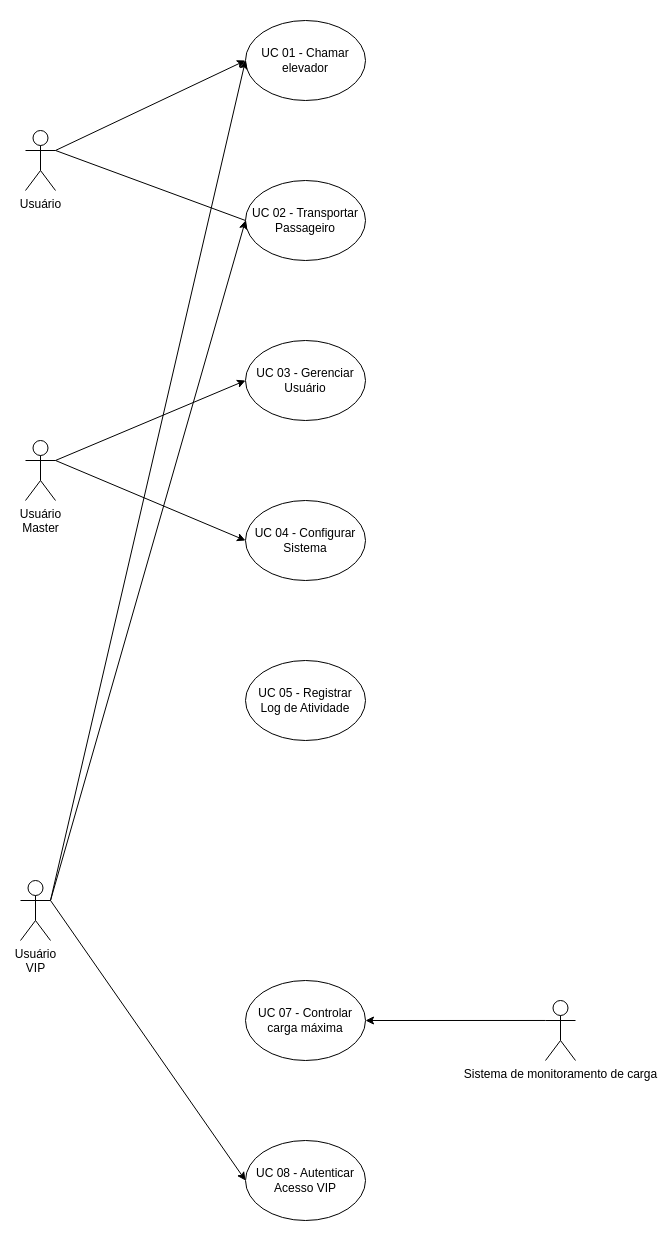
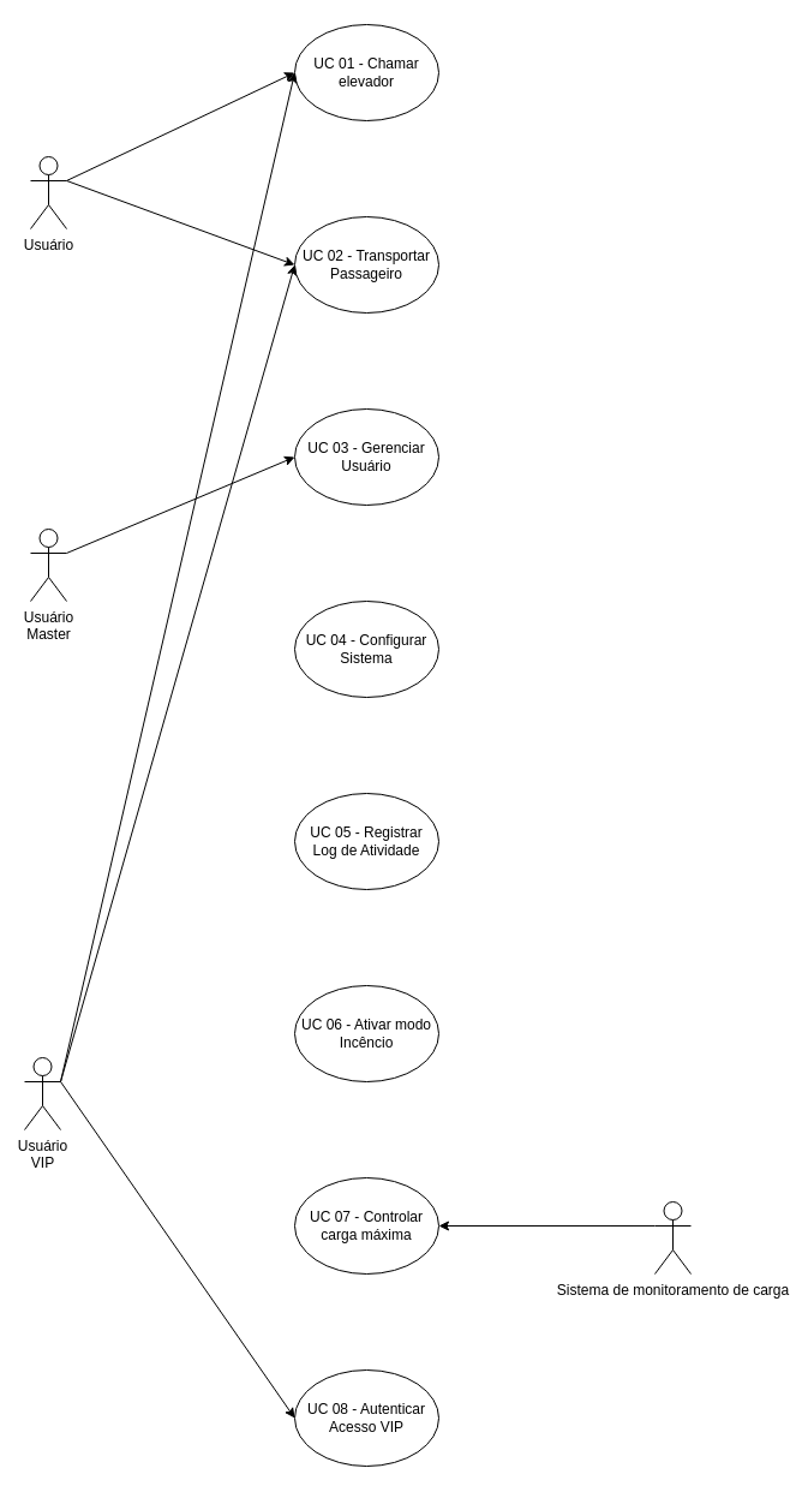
  <mxCell id="0" />
  <mxCell id="1" parent="0" />
  <mxCell id="2" value="UC 03 - Gerenciar Usuário" style="ellipse;whiteSpace=wrap;html=1;" vertex="1" parent="1"><mxGeometry x="245" y="340" width="120" height="80" as="geometry" /></mxCell>
  <mxCell id="3" value="UC 02 - Transportar Passageiro" style="ellipse;whiteSpace=wrap;html=1;" vertex="1" parent="1"><mxGeometry x="245" y="180" width="120" height="80" as="geometry" /></mxCell>
  <mxCell id="4" value="UC 01 - Chamar elevador" style="ellipse;whiteSpace=wrap;html=1;" vertex="1" parent="1"><mxGeometry x="245" y="20" width="120" height="80" as="geometry" /></mxCell>
  <mxCell id="5" value="UC 05 - Registrar&lt;div&gt;Log de Atividade&lt;/div&gt;" style="ellipse;whiteSpace=wrap;html=1;" vertex="1" parent="1"><mxGeometry x="245" y="660" width="120" height="80" as="geometry" /></mxCell>
  <mxCell id="6" value="UC 04 - Configurar Sistema" style="ellipse;whiteSpace=wrap;html=1;" vertex="1" parent="1"><mxGeometry x="245" y="500" width="120" height="80" as="geometry" /></mxCell>
  <mxCell id="7" style="rounded=0;orthogonalLoop=1;jettySize=auto;html=1;exitX=1;exitY=0.333;exitDx=0;exitDy=0;exitPerimeter=0;entryX=0;entryY=0.5;entryDx=0;entryDy=0;" edge="1" parent="1" source="9" target="4"><mxGeometry relative="1" as="geometry" /></mxCell>
- <mxCell id="8" style="rounded=0;orthogonalLoop=1;jettySize=auto;html=1;exitX=1;exitY=0.333;exitDx=0;exitDy=0;exitPerimeter=0;entryX=0;entryY=0.5;entryDx=0;entryDy=0;endArrow=none;" edge="1" parent="1" source="9" target="3"><mxGeometry relative="1" as="geometry" /></mxCell>
+ <mxCell id="8" style="rounded=0;orthogonalLoop=1;jettySize=auto;html=1;exitX=1;exitY=0.333;exitDx=0;exitDy=0;exitPerimeter=0;entryX=0;entryY=0.5;entryDx=0;entryDy=0;" edge="1" parent="1" source="9" target="3"><mxGeometry relative="1" as="geometry" /></mxCell>
  <mxCell id="9" value="Usuário" style="shape=umlActor;verticalLabelPosition=bottom;verticalAlign=top;html=1;outlineConnect=0;direction=east;" vertex="1" parent="1"><mxGeometry x="25" y="130" width="30" height="60" as="geometry" /></mxCell>
+ <mxCell id="10" value="UC 06 - Ativar modo Incêncio" style="ellipse;whiteSpace=wrap;html=1;" vertex="1" parent="1"><mxGeometry x="245" y="820" width="120" height="80" as="geometry" /></mxCell>
  <mxCell id="11" value="UC 07 - Controlar&lt;div&gt;carga máxima&lt;/div&gt;" style="ellipse;whiteSpace=wrap;html=1;" vertex="1" parent="1"><mxGeometry x="245" y="980" width="120" height="80" as="geometry" /></mxCell>
  <mxCell id="12" value="UC 08 - Autenticar&lt;div&gt;Acesso VIP&lt;/div&gt;" style="ellipse;whiteSpace=wrap;html=1;" vertex="1" parent="1"><mxGeometry x="245" y="1140" width="120" height="80" as="geometry" /></mxCell>
  <mxCell id="13" style="rounded=0;orthogonalLoop=1;jettySize=auto;html=1;exitX=1;exitY=0.333;exitDx=0;exitDy=0;exitPerimeter=0;entryX=0;entryY=0.5;entryDx=0;entryDy=0;" edge="1" parent="1" source="15" target="2"><mxGeometry relative="1" as="geometry" /></mxCell>
- <mxCell id="14" style="rounded=0;orthogonalLoop=1;jettySize=auto;html=1;exitX=1;exitY=0.333;exitDx=0;exitDy=0;exitPerimeter=0;entryX=0;entryY=0.5;entryDx=0;entryDy=0;" edge="1" parent="1" source="15" target="6"><mxGeometry relative="1" as="geometry" /></mxCell>
  <mxCell id="15" value="Usuário&lt;div&gt;Master&lt;/div&gt;" style="shape=umlActor;verticalLabelPosition=bottom;verticalAlign=top;html=1;outlineConnect=0;" vertex="1" parent="1"><mxGeometry x="25" y="440" width="30" height="60" as="geometry" /></mxCell>
  <mxCell id="16" style="rounded=0;orthogonalLoop=1;jettySize=auto;html=1;exitX=0;exitY=0.333;exitDx=0;exitDy=0;exitPerimeter=0;" edge="1" parent="1" source="17" target="11"><mxGeometry relative="1" as="geometry" /></mxCell>
  <mxCell id="17" value="Sistema de monitoramento de carga" style="shape=umlActor;verticalLabelPosition=bottom;verticalAlign=top;html=1;outlineConnect=0;" vertex="1" parent="1"><mxGeometry x="545" y="1000" width="30" height="60" as="geometry" /></mxCell>
  <mxCell id="18" style="rounded=0;orthogonalLoop=1;jettySize=auto;html=1;exitX=1;exitY=0.333;exitDx=0;exitDy=0;exitPerimeter=0;entryX=0;entryY=0.5;entryDx=0;entryDy=0;" edge="1" parent="1" source="21" target="12"><mxGeometry relative="1" as="geometry" /></mxCell>
  <mxCell id="19" style="rounded=0;orthogonalLoop=1;jettySize=auto;html=1;exitX=1;exitY=0.333;exitDx=0;exitDy=0;exitPerimeter=0;entryX=0;entryY=0.5;entryDx=0;entryDy=0;" edge="1" parent="1" source="21" target="4"><mxGeometry relative="1" as="geometry" /></mxCell>
  <mxCell id="20" style="rounded=0;orthogonalLoop=1;jettySize=auto;html=1;exitX=1;exitY=0.333;exitDx=0;exitDy=0;exitPerimeter=0;entryX=0;entryY=0.5;entryDx=0;entryDy=0;" edge="1" parent="1" source="21" target="3"><mxGeometry relative="1" as="geometry" /></mxCell>
  <mxCell id="21" value="Usuário&lt;div&gt;VIP&lt;/div&gt;" style="shape=umlActor;verticalLabelPosition=bottom;verticalAlign=top;html=1;outlineConnect=0;direction=east;" vertex="1" parent="1"><mxGeometry x="20" y="880" width="30" height="60" as="geometry" /></mxCell>
